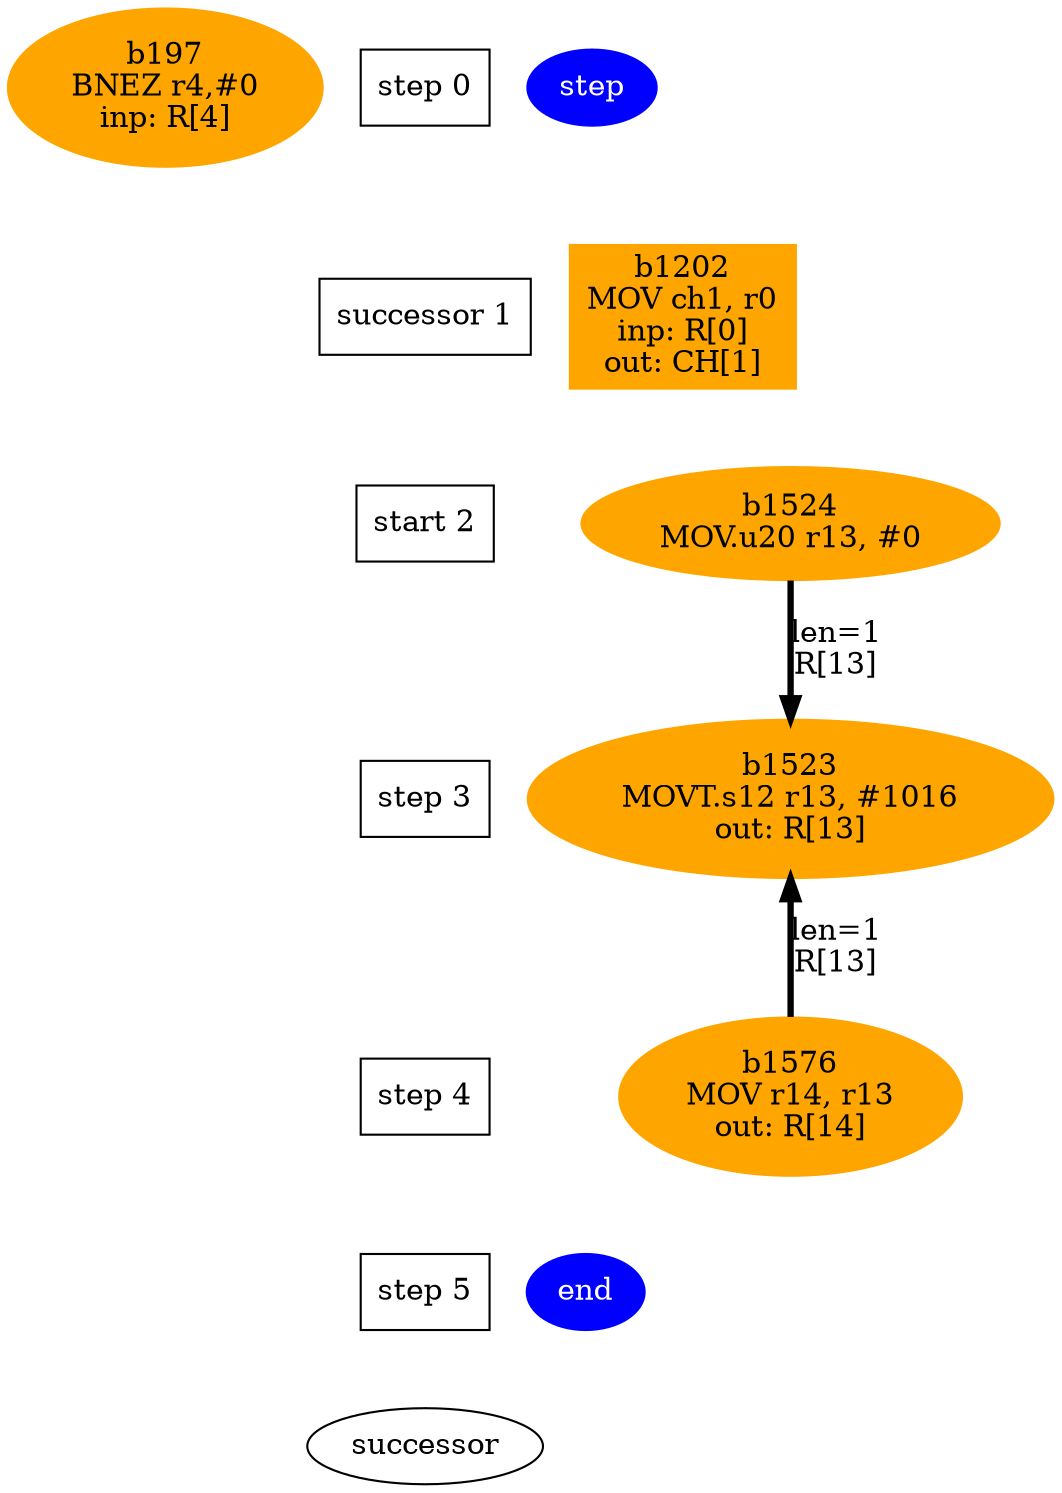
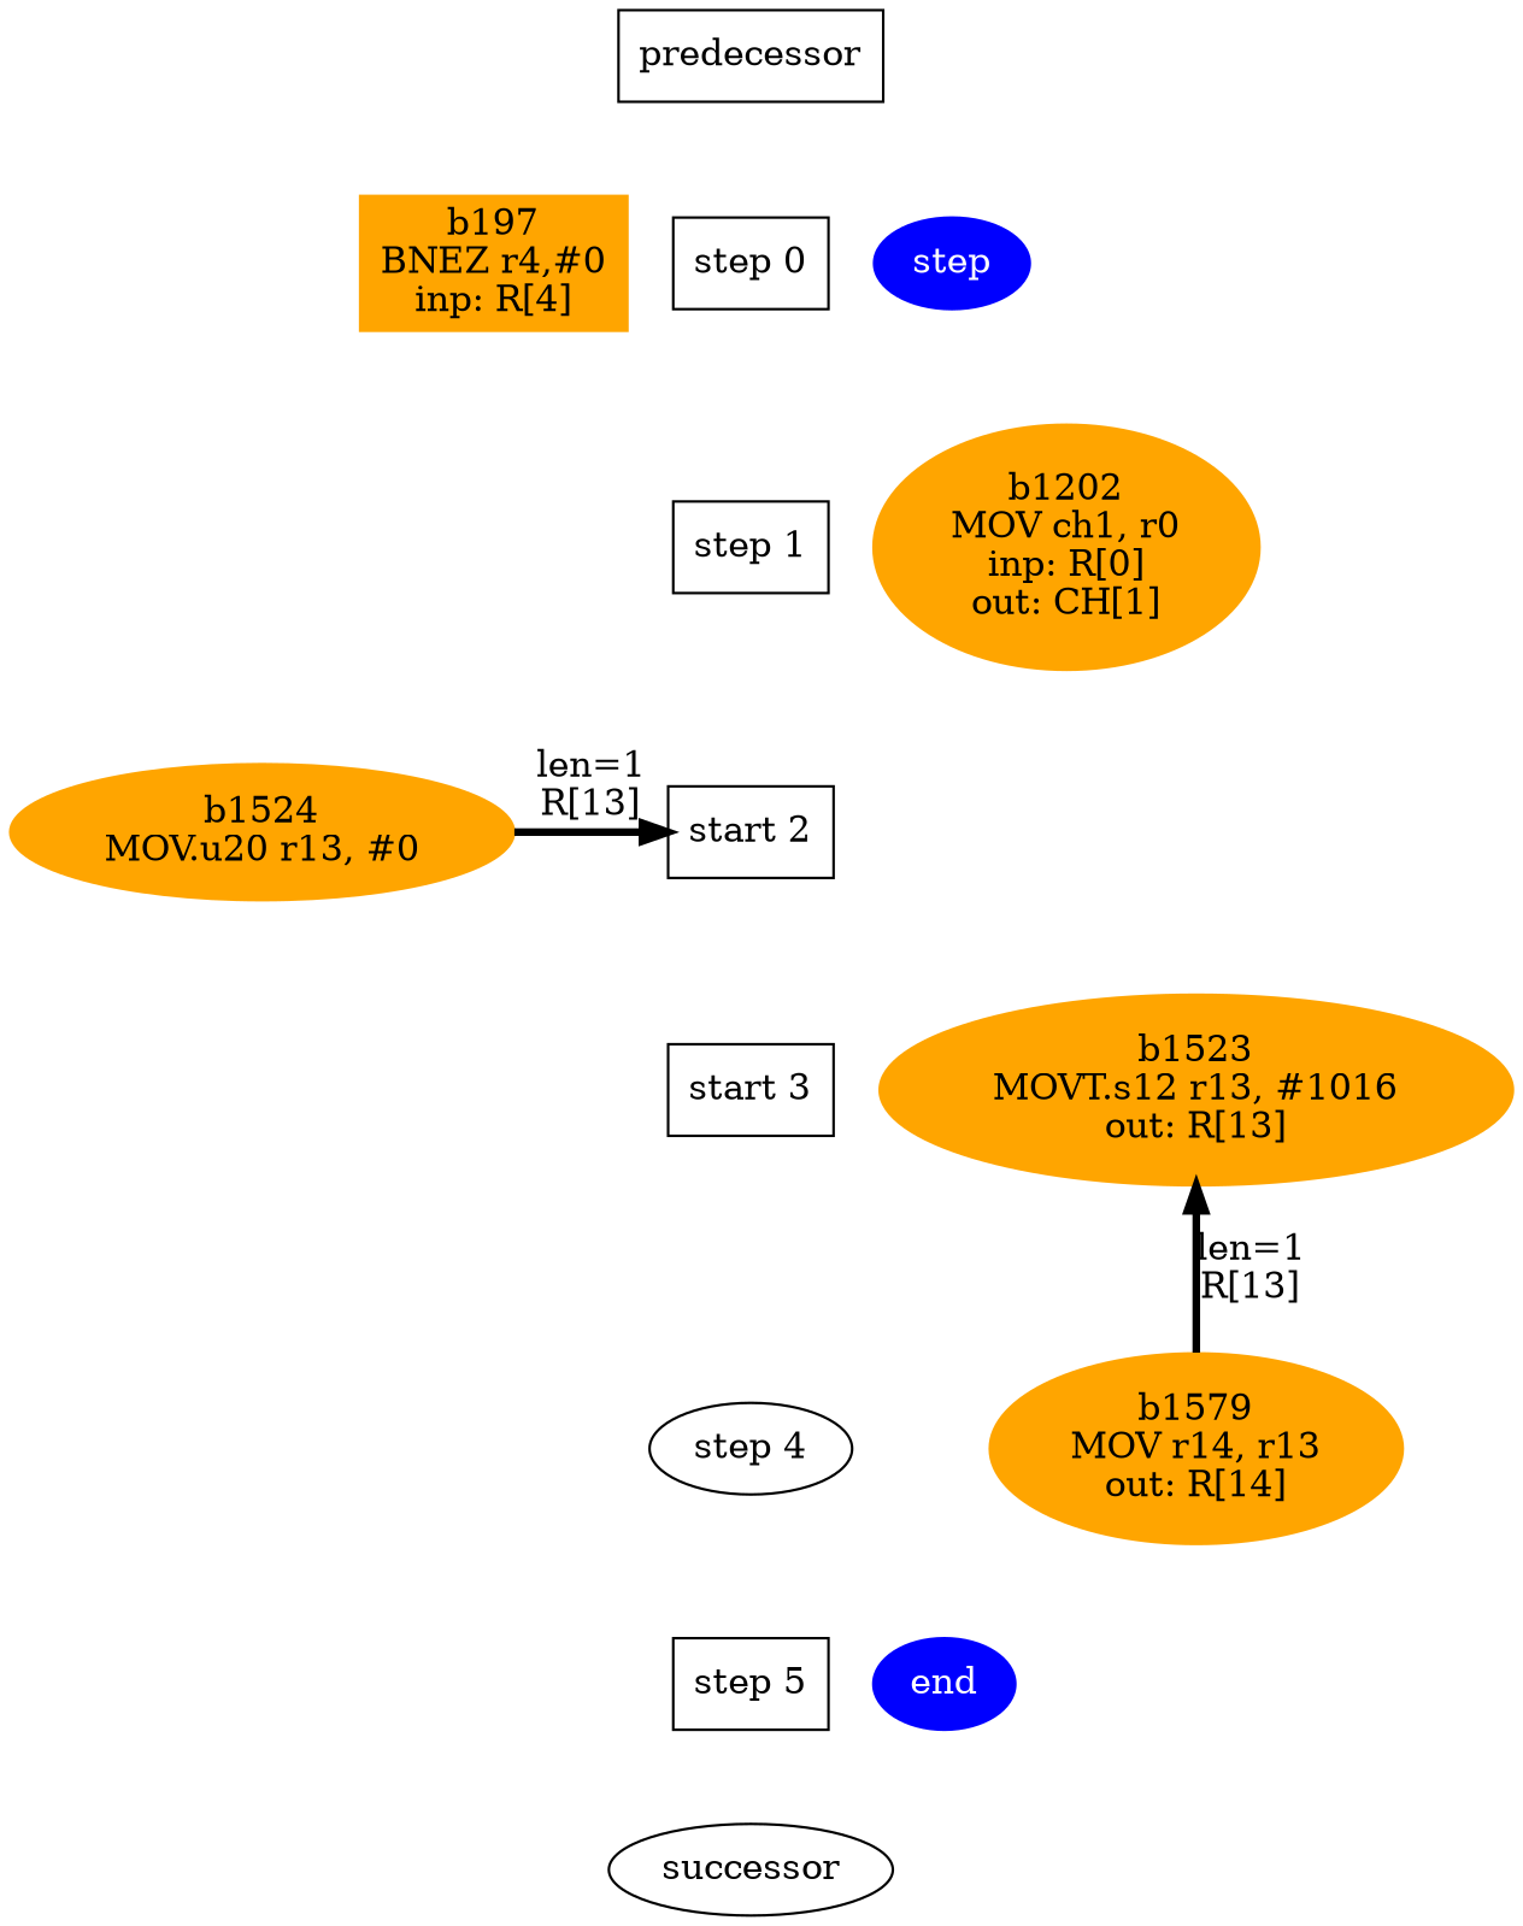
  digraph {
    edge [style=invis weight=9000]
-   n1 [color=orange fontcolor=black label="b197\nBNEZ r4,#0\ninp: R[4]" style=filled]
+   n1 [color=orange fontcolor=black label="b197\nBNEZ r4,#0\ninp: R[4]" style=filled shape=box]
    n2 [label="step 0" shape=box]
    n3 [color=orange fontcolor=black label="b1523\nMOVT.s12 r13, #1016\nout: R[13]" style=filled]
-   n4 [label="step 3" shape=box]
+   n4 [label="start 3" shape=box]
    n5 [color=orange fontcolor=black label="b1524\nMOV.u20 r13, #0" style=filled]
    n6 [label="start 2" shape=box]
-   n7 [color=orange fontcolor=black label="b1202\nMOV ch1, r0\ninp: R[0]\nout: CH[1]" style=filled shape=box]
-   n8 [label="successor 1" shape=box]
-   n9 [color=orange fontcolor=black label="b1576\nMOV r14, r13\nout: R[14]" style=filled]
-   n10 [label="step 4" shape=box]
+   n7 [color=orange fontcolor=black label="b1202\nMOV ch1, r0\ninp: R[0]\nout: CH[1]" style=filled]
+   n8 [label="step 1" shape=box]
+   n9 [color=orange fontcolor=black label="b1579\nMOV r14, r13\nout: R[14]" style=filled]
+   n10 [label="step 4" shape=ellipse]
    n11 [color=blue fontcolor=white label=step style=filled]
    n12 [color=blue fontcolor=white label=end style=filled]
    n13 [label="step 5" shape=box]
    n14 [label=successor shape=ellipse]
+   n15 [label=predecessor shape=box]
    subgraph sub_1 {
      rank=same
      n1
      n2
    }
    subgraph sub_2 {
      rank=same
      n3
      n4
    }
    subgraph sub_3 {
      rank=same
      n5
      n6
    }
    subgraph sub_4 {
      rank=same
      n7
      n8
    }
    subgraph sub_5 {
      rank=same
      n9
      n10
    }
    subgraph sub_6 {
      rank=same
      n2
      n11
    }
    subgraph sub_7 {
      rank=same
      n12
      n13
    }
    n2 -> n8
    n4 -> n10
-   n5 -> n3 [color=black fontcolor=black label="len=1\nR[13]" penwidth=3 weight=1000 style=""]
+   n5 -> n6 [color=black fontcolor=black label="len=1\nR[13]" penwidth=3 weight=1000 style=""]
    n6 -> n4
    n8 -> n6
    n9 -> n3 [color=black fontcolor=black label="len=1\nR[13]" penwidth=3 weight=1000 style=""]
    n10 -> n13
    n13 -> n14
+   n15 -> n2
  }
